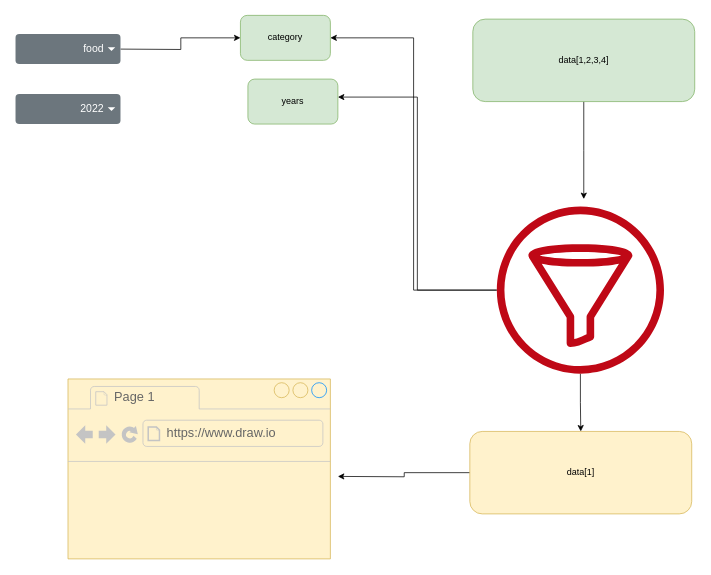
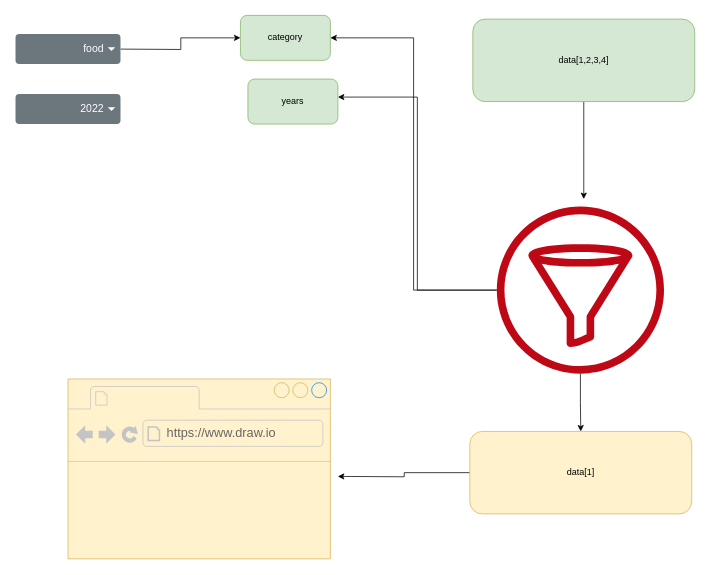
  <mxCell id="0" />
  <mxCell id="1" parent="0" />
  <mxCell id="2" style="edgeStyle=orthogonalEdgeStyle;rounded=0;orthogonalLoop=1;jettySize=auto;html=1;" edge="1" parent="1" source="3"><mxGeometry relative="1" as="geometry"><mxPoint x="778" y="265" as="targetPoint" /></mxGeometry></mxCell>
  <mxCell id="3" value="data[1,2,3,4]" style="rounded=1;whiteSpace=wrap;html=1;fillColor=#d5e8d4;strokeColor=#82b366;" vertex="1" parent="1"><mxGeometry x="630" y="25" width="296" height="110" as="geometry" /></mxCell>
  <mxCell id="4" style="edgeStyle=orthogonalEdgeStyle;rounded=0;orthogonalLoop=1;jettySize=auto;html=1;entryX=0.5;entryY=0;entryDx=0;entryDy=0;" edge="1" parent="1" source="7" target="9"><mxGeometry relative="1" as="geometry" /></mxCell>
  <mxCell id="5" style="edgeStyle=orthogonalEdgeStyle;rounded=0;orthogonalLoop=1;jettySize=auto;html=1;entryX=1;entryY=0.5;entryDx=0;entryDy=0;" edge="1" parent="1" source="7" target="11"><mxGeometry relative="1" as="geometry" /></mxCell>
  <mxCell id="6" style="edgeStyle=orthogonalEdgeStyle;rounded=0;orthogonalLoop=1;jettySize=auto;html=1;entryX=1;entryY=0.4;entryDx=0;entryDy=0;entryPerimeter=0;" edge="1" parent="1" source="7" target="12"><mxGeometry relative="1" as="geometry" /></mxCell>
  <mxCell id="7" value="" style="sketch=0;outlineConnect=0;fontColor=#232F3E;gradientColor=none;fillColor=#BF0816;strokeColor=none;dashed=0;verticalLabelPosition=bottom;verticalAlign=top;align=center;html=1;fontSize=12;fontStyle=0;aspect=fixed;pointerEvents=1;shape=mxgraph.aws4.filtering_rule;" vertex="1" parent="1"><mxGeometry x="662" y="275" width="223" height="223" as="geometry" /></mxCell>
  <mxCell id="8" style="edgeStyle=orthogonalEdgeStyle;rounded=0;orthogonalLoop=1;jettySize=auto;html=1;" edge="1" parent="1" source="9"><mxGeometry relative="1" as="geometry"><mxPoint x="450" y="635" as="targetPoint" /></mxGeometry></mxCell>
  <mxCell id="9" value="data[1]" style="rounded=1;whiteSpace=wrap;html=1;fillColor=#fff2cc;strokeColor=#d6b656;" vertex="1" parent="1"><mxGeometry x="626" y="575" width="296" height="110" as="geometry" /></mxCell>
  <mxCell id="10" style="edgeStyle=orthogonalEdgeStyle;rounded=0;orthogonalLoop=1;jettySize=auto;html=1;entryX=0;entryY=0.5;entryDx=0;entryDy=0;" edge="1" parent="1" target="11"><mxGeometry relative="1" as="geometry"><mxPoint x="160" y="65" as="sourcePoint" /></mxGeometry></mxCell>
  <mxCell id="11" value="category" style="rounded=1;whiteSpace=wrap;html=1;fillColor=#d5e8d4;strokeColor=#82b366;" vertex="1" parent="1"><mxGeometry x="320" y="20" width="120" height="60" as="geometry" /></mxCell>
  <mxCell id="12" value="years" style="rounded=1;whiteSpace=wrap;html=1;fillColor=#d5e8d4;strokeColor=#82b366;" vertex="1" parent="1"><mxGeometry x="330" y="105" width="120" height="60" as="geometry" /></mxCell>
  <mxCell id="13" value="food" style="html=1;shadow=0;dashed=0;shape=mxgraph.bootstrap.rrect;rSize=5;strokeColor=none;strokeWidth=1;fillColor=#6C767D;fontColor=#ffffff;whiteSpace=wrap;align=right;verticalAlign=middle;fontStyle=0;fontSize=14;spacingRight=20;" vertex="1" parent="1"><mxGeometry x="20" y="45" width="140" height="40" as="geometry" /></mxCell>
  <mxCell id="14" value="" style="shape=triangle;direction=south;fillColor=#ffffff;strokeColor=none;perimeter=none;" vertex="1" parent="13"><mxGeometry x="1" y="0.5" width="10" height="5" relative="1" as="geometry"><mxPoint x="-17" y="-2.5" as="offset" /></mxGeometry></mxCell>
  <mxCell id="15" value="2022" style="html=1;shadow=0;dashed=0;shape=mxgraph.bootstrap.rrect;rSize=5;strokeColor=none;strokeWidth=1;fillColor=#6C767D;fontColor=#ffffff;whiteSpace=wrap;align=right;verticalAlign=middle;fontStyle=0;fontSize=14;spacingRight=20;" vertex="1" parent="1"><mxGeometry x="20" y="125" width="140" height="40" as="geometry" /></mxCell>
  <mxCell id="16" value="" style="shape=triangle;direction=south;fillColor=#ffffff;strokeColor=none;perimeter=none;" vertex="1" parent="15"><mxGeometry x="1" y="0.5" width="10" height="5" relative="1" as="geometry"><mxPoint x="-17" y="-2.5" as="offset" /></mxGeometry></mxCell>
  <mxCell id="17" value="" style="strokeWidth=1;shadow=0;dashed=0;align=center;html=1;shape=mxgraph.mockup.containers.browserWindow;rSize=0;strokeColor=#d6b656;strokeColor2=#008cff;strokeColor3=#c4c4c4;mainText=,;recursiveResize=0;fillColor=#fff2cc;" vertex="1" parent="1"><mxGeometry x="90" y="505" width="350" height="240" as="geometry" /></mxCell>
- <mxCell id="18" value="Page 1" style="strokeWidth=1;shadow=0;dashed=0;align=center;html=1;shape=mxgraph.mockup.containers.anchor;fontSize=17;fontColor=#666666;align=left;whiteSpace=wrap;" vertex="1" parent="17"><mxGeometry x="60" y="12" width="110" height="26" as="geometry" /></mxCell>
  <mxCell id="19" value="https://www.draw.io" style="strokeWidth=1;shadow=0;dashed=0;align=center;html=1;shape=mxgraph.mockup.containers.anchor;rSize=0;fontSize=17;fontColor=#666666;align=left;" vertex="1" parent="17"><mxGeometry x="130" y="60" width="250" height="26" as="geometry" /></mxCell>
